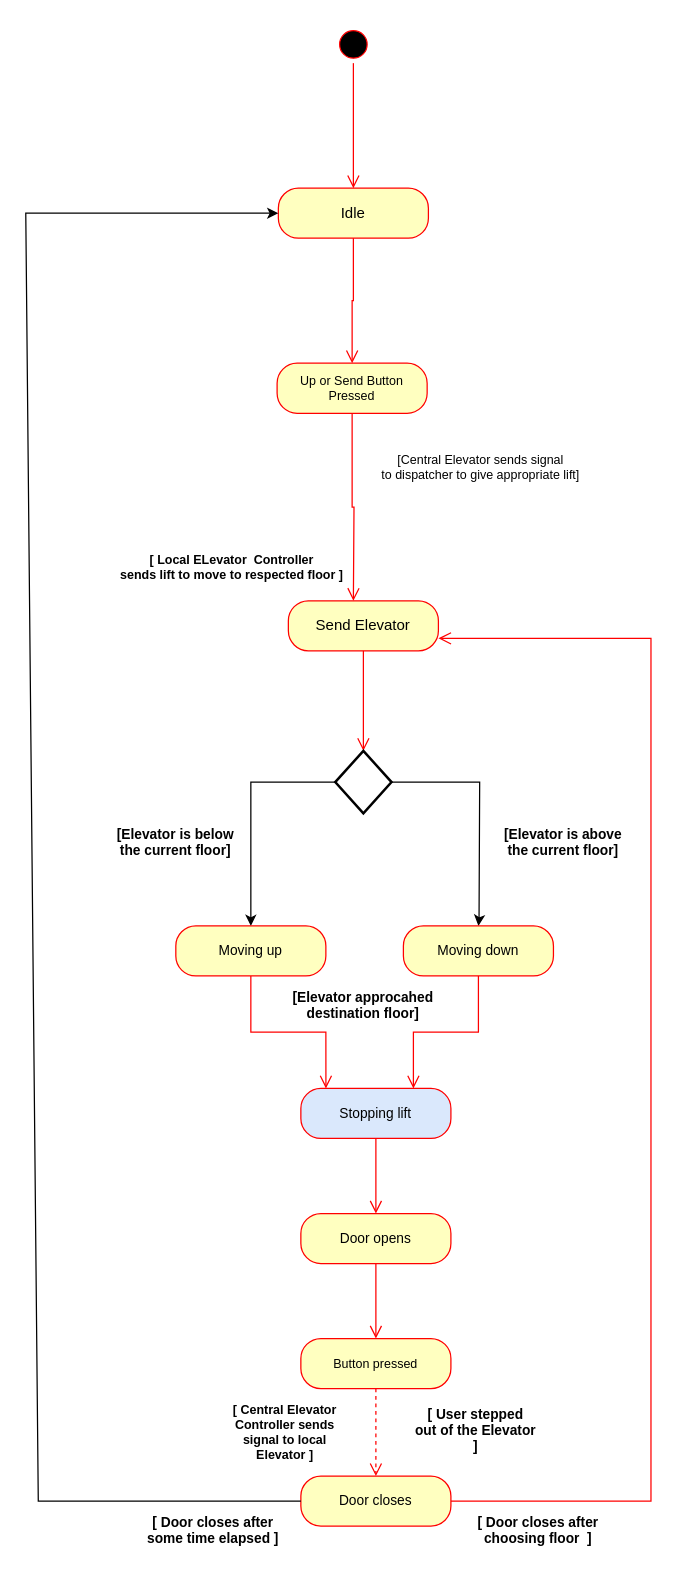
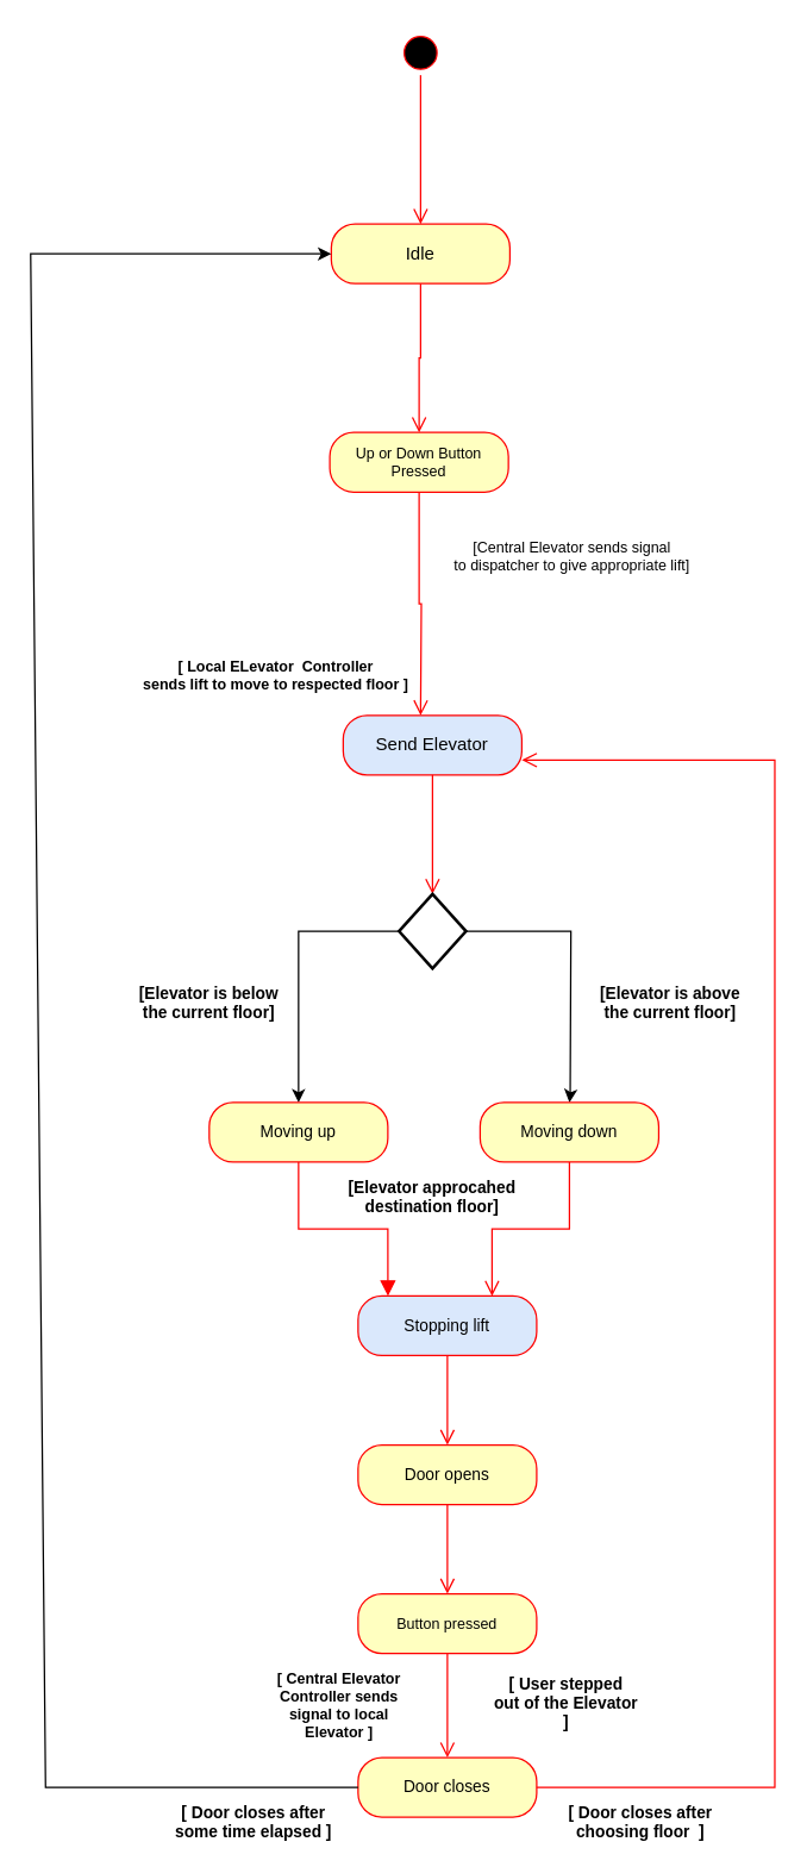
  <mxCell id="0" />
  <mxCell id="1" parent="0" />
  <mxCell id="2" value="" style="ellipse;html=1;shape=startState;fillColor=#000000;strokeColor=#ff0000;" parent="1" vertex="1"><mxGeometry x="267" y="20" width="30" height="30" as="geometry" /></mxCell>
  <mxCell id="3" value="" style="edgeStyle=orthogonalEdgeStyle;html=1;verticalAlign=bottom;endArrow=open;endSize=8;strokeColor=#ff0000;rounded=0;entryX=0.5;entryY=0;entryDx=0;entryDy=0;" parent="1" source="2" target="4" edge="1"><mxGeometry relative="1" as="geometry"><mxPoint x="285" y="250" as="targetPoint" /></mxGeometry></mxCell>
  <mxCell id="4" value="Idle" style="rounded=1;whiteSpace=wrap;html=1;arcSize=40;fontColor=#000000;fillColor=#ffffc0;strokeColor=#ff0000;" parent="1" vertex="1"><mxGeometry x="222" y="150" width="120" height="40" as="geometry" /></mxCell>
  <mxCell id="5" value="" style="edgeStyle=orthogonalEdgeStyle;html=1;verticalAlign=bottom;endArrow=open;endSize=8;strokeColor=#ff0000;rounded=0;entryX=0.5;entryY=0;entryDx=0;entryDy=0;" parent="1" source="4" target="32" edge="1"><mxGeometry relative="1" as="geometry"><mxPoint x="285" y="220" as="targetPoint" /></mxGeometry></mxCell>
- <mxCell id="6" value="Send Elevator" style="rounded=1;whiteSpace=wrap;html=1;arcSize=40;fontColor=#000000;fillColor=#ffffc0;strokeColor=#ff0000;fontSize=12;" parent="1" vertex="1"><mxGeometry x="230" y="480" width="120" height="40" as="geometry" /></mxCell>
+ <mxCell id="6" value="Send Elevator" style="rounded=1;whiteSpace=wrap;html=1;arcSize=40;fontColor=#000000;fillColor=#dae8fc;strokeColor=#ff0000;fontSize=12;" parent="1" vertex="1"><mxGeometry x="230" y="480" width="120" height="40" as="geometry" /></mxCell>
  <mxCell id="7" value="" style="edgeStyle=orthogonalEdgeStyle;html=1;verticalAlign=bottom;endArrow=open;endSize=8;strokeColor=#ff0000;rounded=0;fontSize=12;" parent="1" source="6" edge="1"><mxGeometry relative="1" as="geometry"><mxPoint x="290" y="600" as="targetPoint" /><Array as="points"><mxPoint x="290" y="540" /><mxPoint x="290" y="540" /></Array></mxGeometry></mxCell>
  <mxCell id="8" value="[Central Elevator sends signal &#10;to dispatcher to give appropriate lift]" style="text;align=center;fontStyle=0;verticalAlign=middle;spacingLeft=3;spacingRight=3;strokeColor=none;rotatable=0;points=[[0,0.5],[1,0.5]];portConstraint=eastwest;fontSize=10;" parent="1" vertex="1"><mxGeometry x="312.5" y="360" width="143" height="26" as="geometry" /></mxCell>
  <mxCell id="9" value="" style="strokeWidth=2;html=1;shape=mxgraph.flowchart.decision;whiteSpace=wrap;" parent="1" vertex="1"><mxGeometry x="267.5" y="600" width="45" height="50" as="geometry" /></mxCell>
  <mxCell id="10" value="" style="endArrow=classic;html=1;rounded=0;exitX=0;exitY=0.5;exitDx=0;exitDy=0;exitPerimeter=0;entryX=0.5;entryY=0;entryDx=0;entryDy=0;" parent="1" source="9" target="12" edge="1"><mxGeometry width="50" height="50" relative="1" as="geometry"><mxPoint x="262.5" y="620" as="sourcePoint" /><mxPoint x="200" y="735" as="targetPoint" /><Array as="points"><mxPoint x="200" y="625" /><mxPoint x="200" y="735" /><mxPoint x="200" y="680" /></Array></mxGeometry></mxCell>
  <mxCell id="11" value="" style="endArrow=classic;html=1;rounded=0;exitX=1;exitY=0.5;exitDx=0;exitDy=0;exitPerimeter=0;entryX=0.5;entryY=0;entryDx=0;entryDy=0;" parent="1" source="9" target="14" edge="1"><mxGeometry width="50" height="50" relative="1" as="geometry"><mxPoint x="320" y="620" as="sourcePoint" /><mxPoint x="383" y="735" as="targetPoint" /><Array as="points"><mxPoint x="383" y="625" /><mxPoint x="382.5" y="735" /></Array></mxGeometry></mxCell>
  <mxCell id="12" value="Moving up" style="rounded=1;whiteSpace=wrap;html=1;arcSize=40;fontColor=#000000;fillColor=#ffffc0;strokeColor=#ff0000;fontSize=11;" parent="1" vertex="1"><mxGeometry x="140" y="740" width="120" height="40" as="geometry" /></mxCell>
- <mxCell id="13" value="" style="edgeStyle=orthogonalEdgeStyle;html=1;verticalAlign=bottom;endArrow=open;endSize=8;strokeColor=#ff0000;rounded=0;fontSize=11;entryX=0.167;entryY=0;entryDx=0;entryDy=0;entryPerimeter=0;" parent="1" source="12" target="18" edge="1"><mxGeometry relative="1" as="geometry"><mxPoint x="260" y="870" as="targetPoint" /></mxGeometry></mxCell>
+ <mxCell id="13" value="" style="edgeStyle=orthogonalEdgeStyle;html=1;verticalAlign=bottom;endArrow=block;endSize=8;strokeColor=#ff0000;rounded=0;fontSize=11;entryX=0.167;entryY=0;entryDx=0;entryDy=0;entryPerimeter=0;" parent="1" source="12" target="18" edge="1"><mxGeometry relative="1" as="geometry"><mxPoint x="260" y="870" as="targetPoint" /></mxGeometry></mxCell>
  <mxCell id="14" value="Moving down" style="rounded=1;whiteSpace=wrap;html=1;arcSize=40;fontColor=#000000;fillColor=#ffffc0;strokeColor=#ff0000;fontSize=11;" parent="1" vertex="1"><mxGeometry x="322" y="740" width="120" height="40" as="geometry" /></mxCell>
  <mxCell id="15" value="" style="edgeStyle=orthogonalEdgeStyle;html=1;verticalAlign=bottom;endArrow=open;endSize=8;strokeColor=#ff0000;rounded=0;fontSize=11;entryX=0.75;entryY=0;entryDx=0;entryDy=0;" parent="1" source="14" target="18" edge="1"><mxGeometry relative="1" as="geometry"><mxPoint x="330" y="870" as="targetPoint" /></mxGeometry></mxCell>
  <mxCell id="16" value="[Elevator is below &#10;the current floor]" style="text;align=center;fontStyle=1;verticalAlign=middle;spacingLeft=3;spacingRight=3;strokeColor=none;rotatable=0;points=[[0,0.5],[1,0.5]];portConstraint=eastwest;fontSize=11;" parent="1" vertex="1"><mxGeometry x="100" y="660" width="80" height="26" as="geometry" /></mxCell>
  <mxCell id="17" value="[Elevator is above&#10;the current floor]" style="text;align=center;fontStyle=1;verticalAlign=middle;spacingLeft=3;spacingRight=3;strokeColor=none;rotatable=0;points=[[0,0.5],[1,0.5]];portConstraint=eastwest;fontSize=11;" parent="1" vertex="1"><mxGeometry x="410" y="660" width="80" height="26" as="geometry" /></mxCell>
  <mxCell id="18" value="Stopping lift" style="rounded=1;whiteSpace=wrap;html=1;arcSize=40;fontColor=#000000;fillColor=#dae8fc;strokeColor=#ff0000;fontSize=11;" parent="1" vertex="1"><mxGeometry x="240" y="870" width="120" height="40" as="geometry" /></mxCell>
  <mxCell id="19" value="" style="edgeStyle=orthogonalEdgeStyle;html=1;verticalAlign=bottom;endArrow=open;endSize=8;strokeColor=#ff0000;rounded=0;fontSize=11;" parent="1" source="18" edge="1"><mxGeometry relative="1" as="geometry"><mxPoint x="300" y="970" as="targetPoint" /></mxGeometry></mxCell>
  <mxCell id="20" value="[Elevator approcahed &#10;destination floor]" style="text;align=center;fontStyle=1;verticalAlign=middle;spacingLeft=3;spacingRight=3;strokeColor=none;rotatable=0;points=[[0,0.5],[1,0.5]];portConstraint=eastwest;fontSize=11;" parent="1" vertex="1"><mxGeometry x="250" y="790" width="80" height="26" as="geometry" /></mxCell>
  <mxCell id="21" value="Door opens" style="rounded=1;whiteSpace=wrap;html=1;arcSize=40;fontColor=#000000;fillColor=#ffffc0;strokeColor=#ff0000;fontSize=11;" parent="1" vertex="1"><mxGeometry x="240" y="970" width="120" height="40" as="geometry" /></mxCell>
  <mxCell id="22" value="" style="edgeStyle=orthogonalEdgeStyle;html=1;verticalAlign=bottom;endArrow=open;endSize=8;strokeColor=#ff0000;rounded=0;fontSize=11;entryX=0.5;entryY=0;entryDx=0;entryDy=0;" parent="1" source="21" edge="1" target="28"><mxGeometry relative="1" as="geometry"><mxPoint x="300" y="1030" as="targetPoint" /></mxGeometry></mxCell>
  <mxCell id="23" value="Door closes" style="rounded=1;whiteSpace=wrap;html=1;arcSize=40;fontColor=#000000;fillColor=#ffffc0;strokeColor=#ff0000;fontSize=11;" parent="1" vertex="1"><mxGeometry x="240" y="1180" width="120" height="40" as="geometry" /></mxCell>
  <mxCell id="24" value="[ Door closes after&#10;choosing floor  ]" style="text;align=center;fontStyle=1;verticalAlign=middle;spacingLeft=3;spacingRight=3;strokeColor=none;rotatable=0;points=[[0,0.5],[1,0.5]];portConstraint=eastwest;fontSize=11;" parent="1" vertex="1"><mxGeometry x="390" y="1210" width="80" height="26" as="geometry" /></mxCell>
  <mxCell id="25" value="" style="edgeStyle=orthogonalEdgeStyle;html=1;verticalAlign=bottom;endArrow=open;endSize=8;strokeColor=#ff0000;rounded=0;fontSize=11;exitX=1;exitY=0.5;exitDx=0;exitDy=0;entryX=1;entryY=0.75;entryDx=0;entryDy=0;" parent="1" source="23" target="6" edge="1"><mxGeometry relative="1" as="geometry"><mxPoint x="520" y="410" as="targetPoint" /><mxPoint x="430" y="1180" as="sourcePoint" /><Array as="points"><mxPoint x="520" y="1200" /><mxPoint x="520" y="510" /></Array></mxGeometry></mxCell>
  <mxCell id="26" value="" style="endArrow=classic;html=1;rounded=0;fontSize=11;exitX=0;exitY=0.5;exitDx=0;exitDy=0;entryX=0;entryY=0.5;entryDx=0;entryDy=0;" parent="1" source="23" target="4" edge="1"><mxGeometry width="50" height="50" relative="1" as="geometry"><mxPoint x="240" y="1320" as="sourcePoint" /><mxPoint x="50" y="250" as="targetPoint" /><Array as="points"><mxPoint x="30" y="1200" /><mxPoint x="20" y="170" /></Array></mxGeometry></mxCell>
  <mxCell id="27" value="[ Door closes after&#10;some time elapsed ]" style="text;align=center;fontStyle=1;verticalAlign=middle;spacingLeft=3;spacingRight=3;strokeColor=none;rotatable=0;points=[[0,0.5],[1,0.5]];portConstraint=eastwest;fontSize=11;" parent="1" vertex="1"><mxGeometry x="130" y="1210" width="80" height="26" as="geometry" /></mxCell>
  <mxCell id="28" value="Button pressed" style="rounded=1;whiteSpace=wrap;html=1;arcSize=40;fontColor=#000000;fillColor=#ffffc0;strokeColor=#ff0000;fontSize=10;" vertex="1" parent="1"><mxGeometry x="240" y="1070" width="120" height="40" as="geometry" /></mxCell>
- <mxCell id="29" value="" style="edgeStyle=orthogonalEdgeStyle;html=1;verticalAlign=bottom;endArrow=open;endSize=8;strokeColor=#ff0000;rounded=0;fontSize=10;entryX=0.5;entryY=0;entryDx=0;entryDy=0;dashed=1;" edge="1" source="28" parent="1" target="23"><mxGeometry relative="1" as="geometry"><mxPoint x="300" y="1170" as="targetPoint" /></mxGeometry></mxCell>
+ <mxCell id="29" value="" style="edgeStyle=orthogonalEdgeStyle;html=1;verticalAlign=bottom;endArrow=open;endSize=8;strokeColor=#ff0000;rounded=0;fontSize=10;entryX=0.5;entryY=0;entryDx=0;entryDy=0;" edge="1" source="28" parent="1" target="23"><mxGeometry relative="1" as="geometry"><mxPoint x="300" y="1170" as="targetPoint" /></mxGeometry></mxCell>
  <mxCell id="30" value="[ User stepped &#10;out of the Elevator&#10;]" style="text;align=center;fontStyle=1;verticalAlign=middle;spacingLeft=3;spacingRight=3;strokeColor=none;rotatable=0;points=[[0,0.5],[1,0.5]];portConstraint=eastwest;fontSize=11;" vertex="1" parent="1"><mxGeometry x="340" y="1130" width="80" height="26" as="geometry" /></mxCell>
  <mxCell id="31" value="&lt;b&gt;[ Central Elevator Controller sends signal to local Elevator ]&lt;/b&gt;" style="text;html=1;strokeColor=none;fillColor=none;align=center;verticalAlign=middle;whiteSpace=wrap;rounded=0;fontSize=10;" vertex="1" parent="1"><mxGeometry x="180" y="1130" width="95" height="30" as="geometry" /></mxCell>
- <mxCell id="32" value="Up or Send Button Pressed" style="rounded=1;whiteSpace=wrap;html=1;arcSize=40;fontColor=#000000;fillColor=#ffffc0;strokeColor=#ff0000;fontSize=10;" vertex="1" parent="1"><mxGeometry x="221" y="290" width="120" height="40" as="geometry" /></mxCell>
+ <mxCell id="32" value="Up or Down Button Pressed" style="rounded=1;whiteSpace=wrap;html=1;arcSize=40;fontColor=#000000;fillColor=#ffffc0;strokeColor=#ff0000;fontSize=10;" vertex="1" parent="1"><mxGeometry x="221" y="290" width="120" height="40" as="geometry" /></mxCell>
  <mxCell id="33" value="" style="edgeStyle=orthogonalEdgeStyle;html=1;verticalAlign=bottom;endArrow=open;endSize=8;strokeColor=#ff0000;rounded=0;fontSize=10;" edge="1" source="32" parent="1"><mxGeometry relative="1" as="geometry"><mxPoint x="282" y="480" as="targetPoint" /></mxGeometry></mxCell>
  <mxCell id="34" value="[ Local ELevator  Controller&#10;sends lift to move to respected floor ]" style="text;align=center;fontStyle=1;verticalAlign=middle;spacingLeft=3;spacingRight=3;strokeColor=none;rotatable=0;points=[[0,0.5],[1,0.5]];portConstraint=eastwest;fontSize=10;" vertex="1" parent="1"><mxGeometry x="145" y="440" width="80" height="26" as="geometry" /></mxCell>
